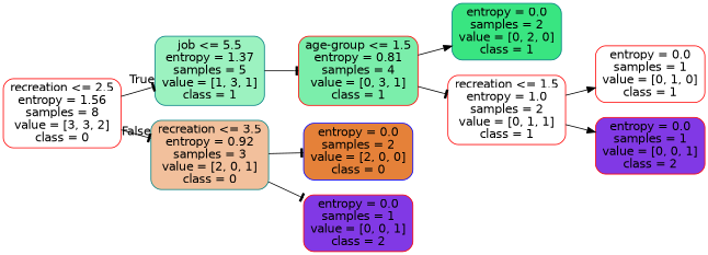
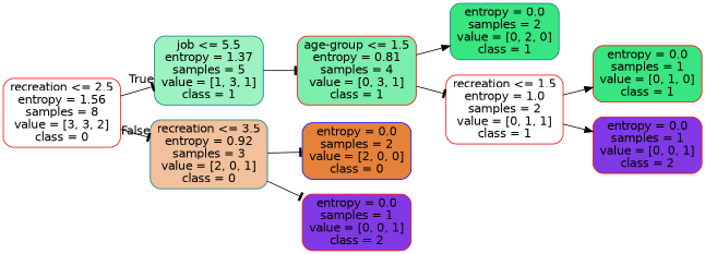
  digraph {
    rankdir=LR
    node [color=red fillcolor="#ffffff" fontname=helvetica shape=box style="filled, rounded"]
    edge [arrowhead=tee fontname=helvetica]
    n1 [label="recreation <= 2.5\nentropy = 1.56\nsamples = 8\nvalue = [3, 3, 2]\nclass = 0"]
    n2 [color=teal fillcolor="#9cf2c0" label="job <= 5.5\nentropy = 1.37\nsamples = 5\nvalue = [1, 3, 1]\nclass = 1"]
    n3 [color=teal fillcolor="#f2c09c" label="recreation <= 3.5\nentropy = 0.92\nsamples = 3\nvalue = [2, 0, 1]\nclass = 0"]
    n4 [fillcolor="#7beeab" label="age-group <= 1.5\nentropy = 0.81\nsamples = 4\nvalue = [0, 3, 1]\nclass = 1"]
    n5 [color=blue fillcolor="#e58139" label="entropy = 0.0\nsamples = 2\nvalue = [2, 0, 0]\nclass = 0"]
    n6 [fillcolor="#8139e5" label="entropy = 0.0\nsamples = 1\nvalue = [0, 0, 1]\nclass = 2"]
    n7 [color=teal fillcolor="#39e581" label="entropy = 0.0\nsamples = 2\nvalue = [0, 2, 0]\nclass = 1"]
    n8 [label="recreation <= 1.5\nentropy = 1.0\nsamples = 2\nvalue = [0, 1, 1]\nclass = 1"]
-   n9 [label="entropy = 0.0\nsamples = 1\nvalue = [0, 1, 0]\nclass = 1"]
+   n9 [fillcolor="#39e581" label="entropy = 0.0\nsamples = 1\nvalue = [0, 1, 0]\nclass = 1"]
    n10 [fillcolor="#8139e5" label="entropy = 0.0\nsamples = 1\nvalue = [0, 0, 1]\nclass = 2"]
    n1 -> n2 [headlabel=True labelangle=45 labeldistance=2.5]
    n1 -> n3 [headlabel=False labelangle=-45 labeldistance=2.5]
    n2 -> n4
    n3 -> n5
    n3 -> n6
    n4 -> n7 [arrowhead=normal]
    n4 -> n8
    n8 -> n9 [arrowhead=normal]
    n8 -> n10 [arrowhead=normal]
  }
